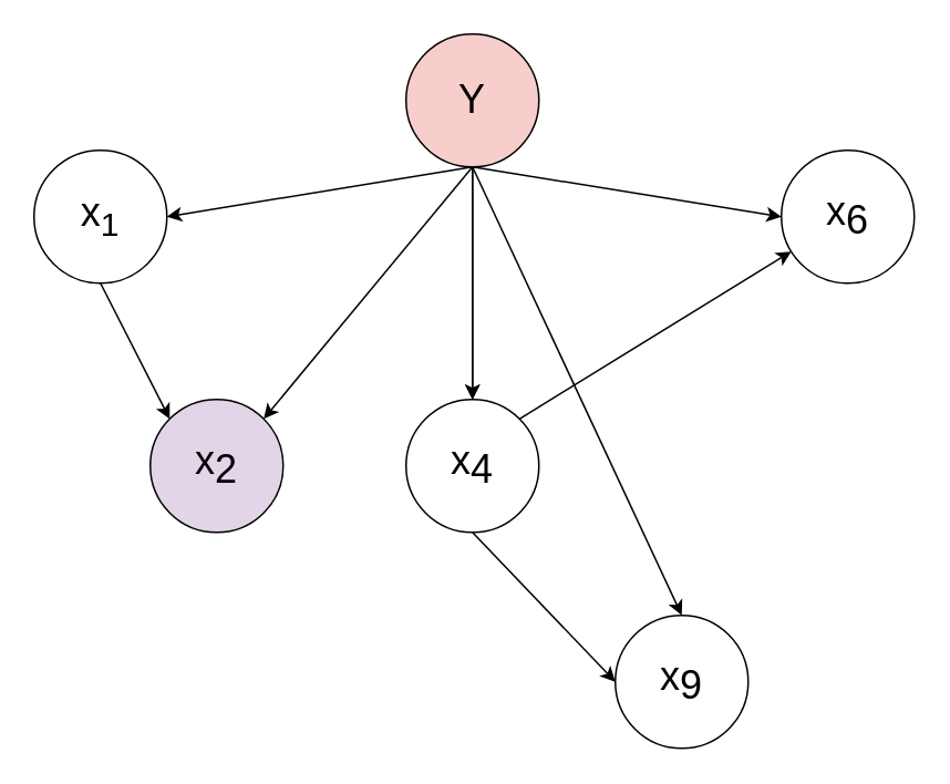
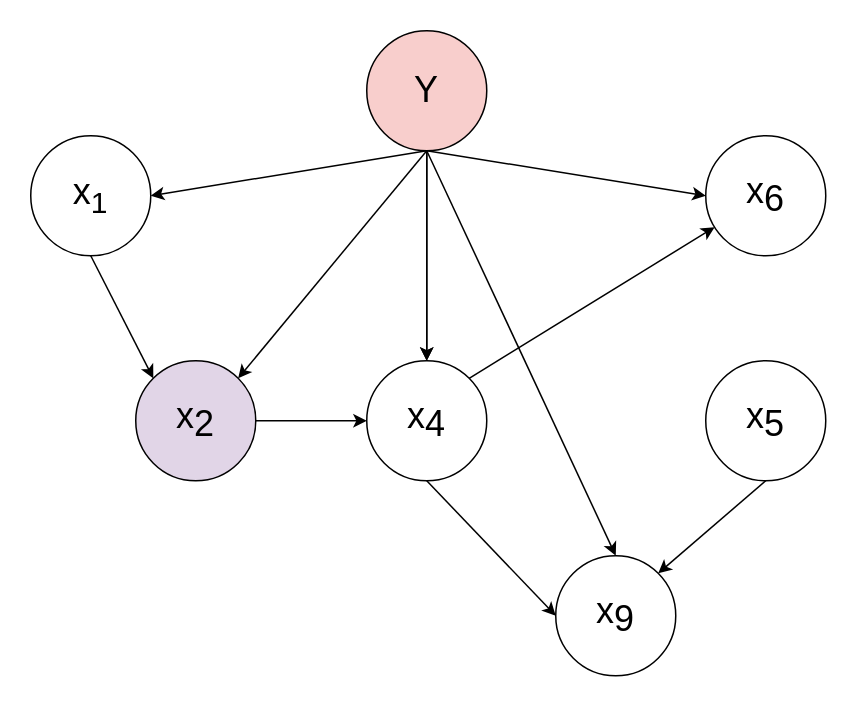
  <mxCell id="0" />
  <mxCell id="1" parent="0" />
  <mxCell id="2" value="&lt;font style=&quot;font-size: 24px&quot;&gt;x&lt;sub&gt;1&lt;/sub&gt;&lt;/font&gt;" style="ellipse;whiteSpace=wrap;html=1;aspect=fixed;" parent="1" vertex="1"><mxGeometry y="90" width="80" height="80" as="geometry" x="20" /></mxCell>
  <mxCell id="3" value="&lt;font style=&quot;font-size: 24px;&quot;&gt;x&lt;sub style=&quot;font-size: 24px;&quot;&gt;2&lt;/sub&gt;&lt;/font&gt;" style="ellipse;whiteSpace=wrap;html=1;aspect=fixed;fontSize=24;fillColor=#e1d5e7;" parent="1" vertex="1"><mxGeometry x="90" y="240" width="80" height="80" as="geometry" /></mxCell>
  <mxCell id="4" value="&lt;font style=&quot;font-size: 24px;&quot;&gt;x&lt;sub style=&quot;font-size: 24px;&quot;&gt;9&lt;/sub&gt;&lt;/font&gt;" style="ellipse;whiteSpace=wrap;html=1;aspect=fixed;fontSize=24;" parent="1" vertex="1"><mxGeometry x="370" y="370" width="80" height="80" as="geometry" /></mxCell>
  <mxCell id="5" value="&lt;font style=&quot;font-size: 24px;&quot;&gt;x&lt;sub style=&quot;font-size: 24px;&quot;&gt;4&lt;/sub&gt;&lt;/font&gt;" style="ellipse;whiteSpace=wrap;html=1;aspect=fixed;fontSize=24;" parent="1" vertex="1"><mxGeometry x="244" y="240" width="80" height="80" as="geometry" /></mxCell>
+ <mxCell id="6" value="&lt;font style=&quot;font-size: 24px;&quot;&gt;x&lt;sub style=&quot;font-size: 24px;&quot;&gt;5&lt;/sub&gt;&lt;/font&gt;" style="ellipse;whiteSpace=wrap;html=1;aspect=fixed;fontSize=24;" parent="1" vertex="1"><mxGeometry x="470" y="240" width="80" height="80" as="geometry" /></mxCell>
  <mxCell id="7" value="&lt;font style=&quot;font-size: 24px&quot;&gt;Y&lt;/font&gt;" style="ellipse;whiteSpace=wrap;html=1;aspect=fixed;fillColor=#f8cecc;" parent="1" vertex="1"><mxGeometry x="244" width="80" height="80" as="geometry" y="20" /></mxCell>
  <mxCell id="8" value="" style="endArrow=classic;html=1;fontSize=24;exitX=0.5;exitY=1;exitDx=0;exitDy=0;entryX=1;entryY=0.5;entryDx=0;entryDy=0;" parent="1" source="7" target="2" edge="1"><mxGeometry width="50" height="50" relative="1" as="geometry"><mxPoint x="410" y="330" as="sourcePoint" /><mxPoint x="460" y="280" as="targetPoint" /></mxGeometry></mxCell>
  <mxCell id="9" value="" style="endArrow=classic;html=1;fontSize=24;exitX=0.5;exitY=1;exitDx=0;exitDy=0;entryX=1;entryY=0;entryDx=0;entryDy=0;" parent="1" source="7" target="3" edge="1"><mxGeometry width="50" height="50" relative="1" as="geometry"><mxPoint x="280" y="260" as="sourcePoint" /><mxPoint x="330" y="210" as="targetPoint" /></mxGeometry></mxCell>
  <mxCell id="10" value="" style="endArrow=classic;html=1;fontSize=24;entryX=0.5;entryY=0;entryDx=0;entryDy=0;" parent="1" target="5" edge="1"><mxGeometry width="50" height="50" relative="1" as="geometry"><mxPoint x="284" y="100" as="sourcePoint" /><mxPoint x="330" y="210" as="targetPoint" /></mxGeometry></mxCell>
  <mxCell id="11" value="" style="endArrow=classic;html=1;fontSize=24;exitX=0.5;exitY=1;exitDx=0;exitDy=0;entryX=0.5;entryY=0;entryDx=0;entryDy=0;" parent="1" source="7" target="4" edge="1"><mxGeometry width="50" height="50" relative="1" as="geometry"><mxPoint x="280" y="260" as="sourcePoint" /><mxPoint x="330" y="210" as="targetPoint" /></mxGeometry></mxCell>
  <mxCell id="12" value="" style="endArrow=classic;html=1;fontSize=24;exitX=0.5;exitY=1;exitDx=0;exitDy=0;entryX=0;entryY=0.5;entryDx=0;entryDy=0;" parent="1" source="7" target="19" edge="1"><mxGeometry width="50" height="50" relative="1" as="geometry"><mxPoint x="350" y="170" as="sourcePoint" /><mxPoint x="400" y="120" as="targetPoint" /></mxGeometry></mxCell>
  <mxCell id="13" value="" style="endArrow=classic;html=1;fontSize=24;exitX=0.5;exitY=1;exitDx=0;exitDy=0;" parent="1" source="7" target="5" edge="1"><mxGeometry width="50" height="50" relative="1" as="geometry"><mxPoint x="280" y="100" as="sourcePoint" /><mxPoint x="400" y="150" as="targetPoint" /></mxGeometry></mxCell>
  <mxCell id="14" value="" style="endArrow=classic;html=1;fontSize=24;exitX=0.5;exitY=1;exitDx=0;exitDy=0;entryX=0;entryY=0.5;entryDx=0;entryDy=0;" parent="1" source="5" target="4" edge="1"><mxGeometry width="50" height="50" relative="1" as="geometry"><mxPoint x="340" y="290" as="sourcePoint" /><mxPoint x="390" y="240" as="targetPoint" /></mxGeometry></mxCell>
  <mxCell id="15" value="" style="endArrow=classic;html=1;fontSize=24;exitX=1;exitY=0;exitDx=0;exitDy=0;" parent="1" source="19" edge="1"><mxGeometry width="50" height="50" relative="1" as="geometry"><mxPoint x="320" y="300" as="sourcePoint" /><mxPoint x="492" y="118" as="targetPoint" /></mxGeometry></mxCell>
+ <mxCell id="16" value="" style="endArrow=classic;html=1;fontSize=24;exitX=0.5;exitY=1;exitDx=0;exitDy=0;entryX=1;entryY=0;entryDx=0;entryDy=0;" parent="1" source="6" target="4" edge="1"><mxGeometry width="50" height="50" relative="1" as="geometry"><mxPoint x="320" y="300" as="sourcePoint" /><mxPoint x="370" y="250" as="targetPoint" /></mxGeometry></mxCell>
  <mxCell id="17" value="" style="endArrow=classic;html=1;fontSize=24;exitX=0.5;exitY=1;exitDx=0;exitDy=0;entryX=0;entryY=0;entryDx=0;entryDy=0;" parent="1" source="2" target="3" edge="1"><mxGeometry width="50" height="50" relative="1" as="geometry"><mxPoint x="270" y="290" as="sourcePoint" /><mxPoint x="320" y="240" as="targetPoint" /></mxGeometry></mxCell>
+ <mxCell id="18" value="" style="endArrow=classic;html=1;fontSize=24;exitX=1;exitY=0.5;exitDx=0;exitDy=0;entryX=0;entryY=0.5;entryDx=0;entryDy=0;" parent="1" source="3" target="5" edge="1"><mxGeometry width="50" height="50" relative="1" as="geometry"><mxPoint x="270" y="290" as="sourcePoint" /><mxPoint x="320" y="240" as="targetPoint" /></mxGeometry></mxCell>
  <mxCell id="19" value="&lt;font style=&quot;font-size: 24px;&quot;&gt;x&lt;sub style=&quot;font-size: 24px;&quot;&gt;6&lt;/sub&gt;&lt;/font&gt;" style="ellipse;whiteSpace=wrap;html=1;aspect=fixed;fontSize=24;" parent="1" vertex="1"><mxGeometry x="470" y="90" width="80" height="80" as="geometry" /></mxCell>
  <mxCell id="20" value="" style="endArrow=classic;html=1;fontSize=24;exitX=1;exitY=0;exitDx=0;exitDy=0;" parent="1" source="5" target="19" edge="1"><mxGeometry width="50" height="50" relative="1" as="geometry"><mxPoint x="298.284" y="251.716" as="sourcePoint" /><mxPoint x="492" y="118" as="targetPoint" /></mxGeometry></mxCell>
